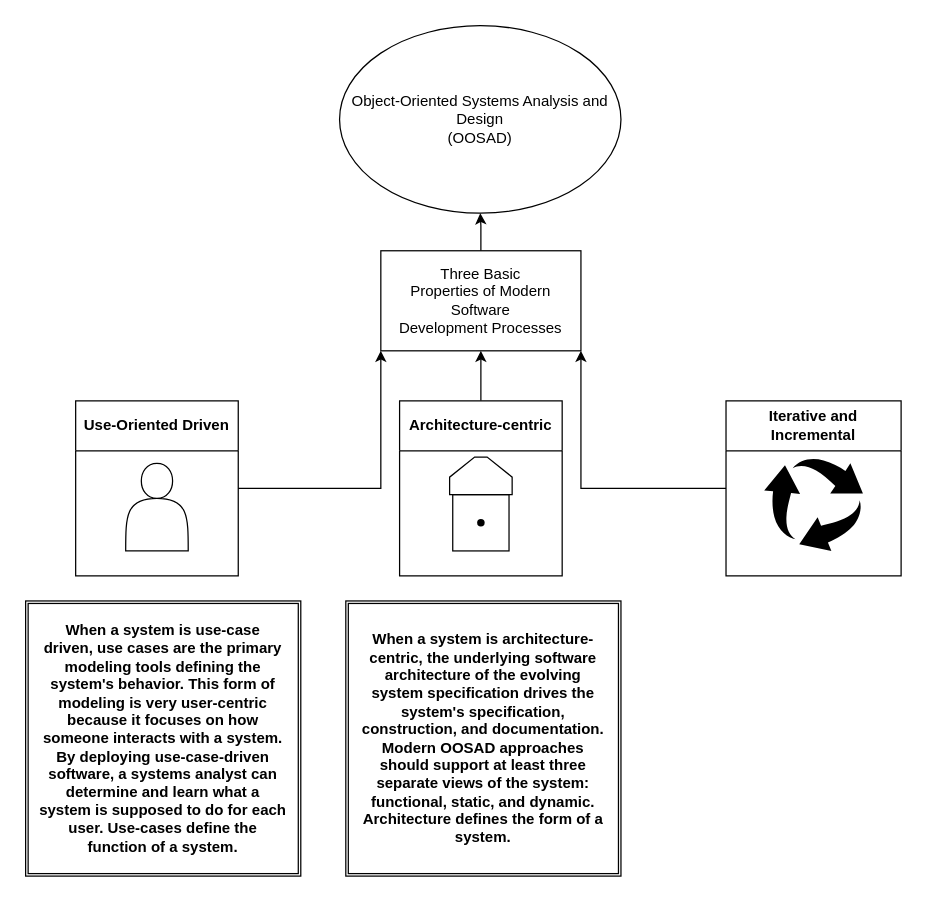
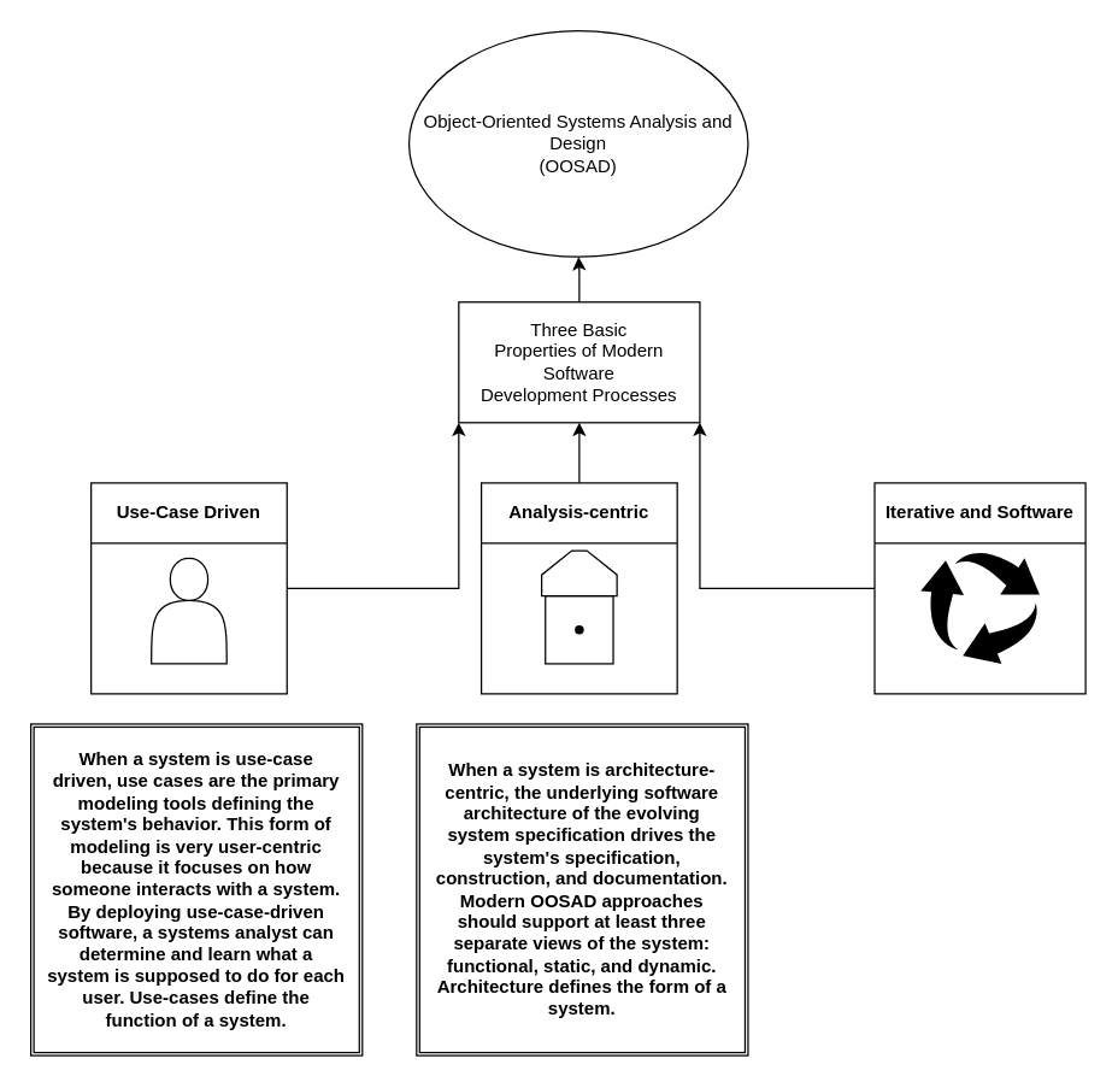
  <mxCell id="0" />
  <mxCell id="1" parent="0" />
  <mxCell id="2" value="Object-Oriented Systems Analysis and Design&lt;br&gt;(OOSAD)" style="ellipse;whiteSpace=wrap;html=1;" vertex="1" parent="1"><mxGeometry x="271" y="20" width="225" height="150" as="geometry" /></mxCell>
  <mxCell id="3" value="" style="edgeStyle=orthogonalEdgeStyle;rounded=0;orthogonalLoop=1;jettySize=auto;html=1;" edge="1" parent="1" source="4" target="2"><mxGeometry relative="1" as="geometry" /></mxCell>
  <mxCell id="4" value="Three Basic&lt;br/&gt;Properties of Modern Software&lt;br/&gt;Development Processes" style="rounded=0;whiteSpace=wrap;html=1;" vertex="1" parent="1"><mxGeometry x="304" y="200" width="160" height="80" as="geometry" /></mxCell>
  <mxCell id="5" style="edgeStyle=orthogonalEdgeStyle;rounded=0;orthogonalLoop=1;jettySize=auto;html=1;entryX=0;entryY=1;entryDx=0;entryDy=0;" edge="1" parent="1" source="6" target="4"><mxGeometry relative="1" as="geometry" /></mxCell>
- <mxCell id="6" value="Use-Oriented Driven" style="swimlane;whiteSpace=wrap;html=1;startSize=40;" vertex="1" parent="1"><mxGeometry x="60" y="320" width="130" height="140" as="geometry" /></mxCell>
+ <mxCell id="6" value="Use-Case Driven" style="swimlane;whiteSpace=wrap;html=1;startSize=40;" vertex="1" parent="1"><mxGeometry x="60" y="320" width="130" height="140" as="geometry" /></mxCell>
  <mxCell id="7" value="" style="shape=actor;whiteSpace=wrap;html=1;" vertex="1" parent="6"><mxGeometry x="40" y="50" width="50" height="70" as="geometry" /></mxCell>
  <mxCell id="8" style="edgeStyle=orthogonalEdgeStyle;rounded=0;orthogonalLoop=1;jettySize=auto;html=1;exitX=0.5;exitY=0;exitDx=0;exitDy=0;entryX=0.5;entryY=1;entryDx=0;entryDy=0;" edge="1" parent="1" source="9" target="4"><mxGeometry relative="1" as="geometry" /></mxCell>
- <mxCell id="9" value="Architecture-centric" style="swimlane;whiteSpace=wrap;html=1;startSize=40;" vertex="1" parent="1"><mxGeometry x="319" y="320" width="130" height="140" as="geometry" /></mxCell>
+ <mxCell id="9" value="Analysis-centric" style="swimlane;whiteSpace=wrap;html=1;startSize=40;" vertex="1" parent="1"><mxGeometry x="319" y="320" width="130" height="140" as="geometry" /></mxCell>
  <mxCell id="10" value="" style="whiteSpace=wrap;html=1;aspect=fixed;" vertex="1" parent="9"><mxGeometry x="42.5" y="75" width="45" height="45" as="geometry" /></mxCell>
  <mxCell id="11" value="" style="shape=loopLimit;whiteSpace=wrap;html=1;" vertex="1" parent="9"><mxGeometry x="40" y="45" width="50" height="30" as="geometry" /></mxCell>
  <mxCell id="12" value="" style="shape=waypoint;sketch=0;fillStyle=solid;size=6;pointerEvents=1;points=[];fillColor=none;resizable=0;rotatable=0;perimeter=centerPerimeter;snapToPoint=1;" vertex="1" parent="9"><mxGeometry x="55" y="87.5" width="20" height="20" as="geometry" /></mxCell>
  <mxCell id="13" style="edgeStyle=orthogonalEdgeStyle;rounded=0;orthogonalLoop=1;jettySize=auto;html=1;entryX=1;entryY=1;entryDx=0;entryDy=0;" edge="1" parent="1" source="14" target="4"><mxGeometry relative="1" as="geometry" /></mxCell>
- <mxCell id="14" value="Iterative and Incremental" style="swimlane;whiteSpace=wrap;html=1;startSize=40;" vertex="1" parent="1"><mxGeometry x="580" y="320" width="140" height="140" as="geometry" /></mxCell>
+ <mxCell id="14" value="Iterative and Software" style="swimlane;whiteSpace=wrap;html=1;startSize=40;" vertex="1" parent="1"><mxGeometry x="580" y="320" width="140" height="140" as="geometry" /></mxCell>
  <mxCell id="15" value="" style="sketch=0;html=1;aspect=fixed;strokeColor=none;shadow=0;fillColor=#000000;verticalAlign=top;labelPosition=center;verticalLabelPosition=bottom;shape=mxgraph.gcp2.arrow_cycle;strokeWidth=4;" vertex="1" parent="14"><mxGeometry x="30.53" y="45" width="78.95" height="75" as="geometry" /></mxCell>
  <mxCell id="16" value="" style="shape=ext;double=1;whiteSpace=wrap;html=1;aspect=fixed;" vertex="1" parent="1"><mxGeometry x="20" y="480" width="220" height="220" as="geometry" /></mxCell>
  <mxCell id="17" value="&lt;div style=&quot;&quot;&gt;&lt;span style=&quot;background-color: initial;&quot;&gt;When a system is use-case driven, use cases are the primary modeling tools defining the system's behavior. This form of modeling is very user-centric because it focuses on how someone interacts with a system. By deploying use-case-driven software, a systems analyst can determine and learn what a system is supposed to do for each user. Use-cases define the function of a system.&lt;/span&gt;&lt;/div&gt;" style="text;html=1;strokeColor=none;fillColor=none;align=center;verticalAlign=middle;whiteSpace=wrap;rounded=0;fontStyle=1" vertex="1" parent="1"><mxGeometry x="30" y="520" width="200" height="140" as="geometry" /></mxCell>
  <mxCell id="18" value="" style="shape=ext;double=1;whiteSpace=wrap;html=1;aspect=fixed;" vertex="1" parent="1"><mxGeometry x="276" y="480" width="220" height="220" as="geometry" /></mxCell>
  <mxCell id="19" value="&lt;div style=&quot;&quot;&gt;&lt;span style=&quot;background-color: initial;&quot;&gt;When a system is architecture-centric, the underlying software architecture of the evolving system specification drives the system's specification, construction, and documentation. Modern OOSAD approaches should support at least three separate views of the system: functional, static, and dynamic. Architecture defines the form of a system.&lt;/span&gt;&lt;/div&gt;" style="text;html=1;strokeColor=none;fillColor=none;align=center;verticalAlign=middle;whiteSpace=wrap;rounded=0;fontStyle=1" vertex="1" parent="1"><mxGeometry x="286" y="520" width="200" height="140" as="geometry" /></mxCell>
